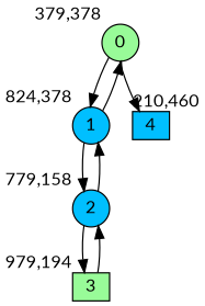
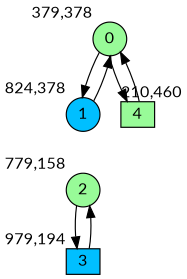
  digraph {
    bgcolor=white
    fontname=Lato
    node [fillcolor=deepskyblue fixedsize=true fontname=Lato shape=circle style=filled]
    edge [fontname=Lato]
    0 [fillcolor=palegreen height=0.3 width=0.4 xlabel="379,378"]
    1 [height=0.3 width=0.4 xlabel="824,378"]
-   4 [height=0.3 shape=box width=0.4 xlabel="210,460"]
-   2 [height=0.3 width=0.4 xlabel="779,158"]
-   3 [fillcolor=palegreen height=0.3 shape=box width=0.4 xlabel="979,194"]
+   4 [fillcolor=palegreen height=0.3 shape=box width=0.4 xlabel="210,460"]
+   2 [fillcolor=palegreen height=0.3 width=0.4 xlabel="779,158"]
+   3 [height=0.3 shape=box width=0.4 xlabel="979,194"]
    0 -> 1
    0 -> 4
    1 -> 0
-   1 -> 2
-   2 -> 1
+   4 -> 0
    2 -> 3
    3 -> 2
  }
